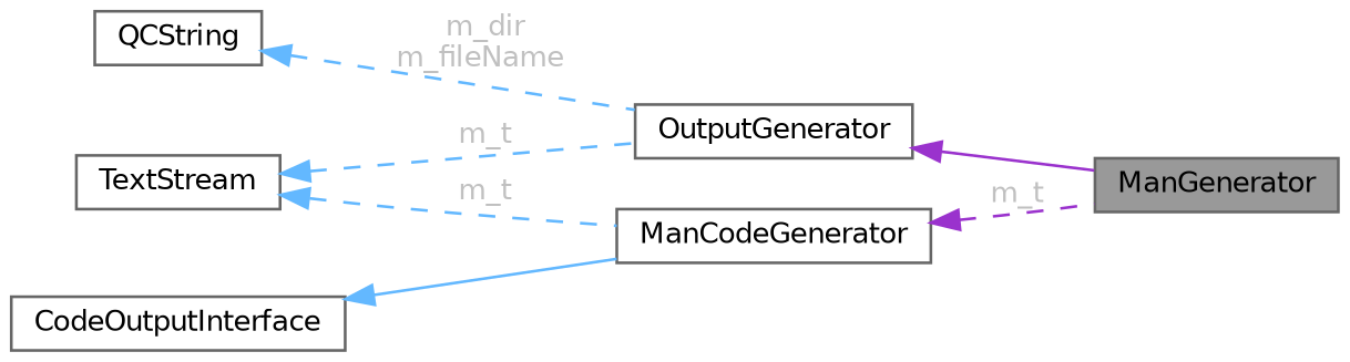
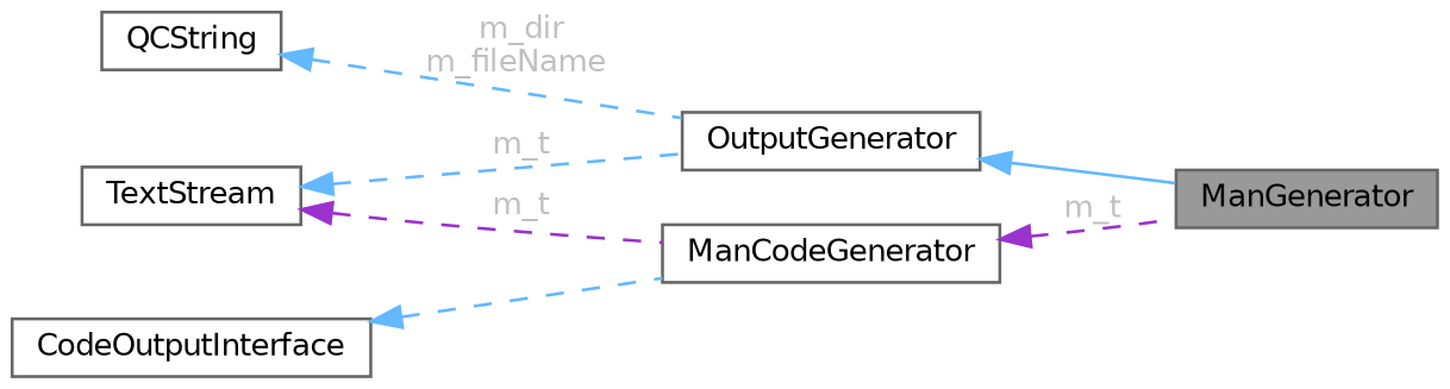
  digraph {
    rankdir=LR
    node [color=gray40 fillcolor=white fontname=Helvetica fontsize=10 shape=box style=filled]
    edge [color=steelblue1 dir=back fontname=Helvetica fontsize=10 labelfontname=Helvetica labelfontsize=10 style=dashed fontcolor=grey]
    n1 [fillcolor=grey60 fontcolor=black height=0.2 label=ManGenerator width=0.4]
    n2 [height=0.2 label=OutputGenerator width=0.4]
    n3 [height=0.2 label=TextStream width=0.4]
    n4 [height=0.2 label=ManCodeGenerator width=0.4]
    n5 [height=0.2 label=QCString width=0.4]
    n6 [height=0.2 label=CodeOutputInterface width=0.4]
-   n2 -> n1 [color=darkorchid3 style=solid fontcolor=""]
+   n2 -> n1 [style=solid fontcolor=""]
    n3 -> n2 [label=" m_t"]
-   n3 -> n4 [label=" m_t"]
+   n3 -> n4 [color=darkorchid3 label=" m_t"]
    n4 -> n1 [color=darkorchid3 label=" m_t"]
    n5 -> n2 [label=" m_dir\nm_fileName"]
-   n6 -> n4 [style=solid fontcolor=""]
+   n6 -> n4 [fontcolor=""]
  }
